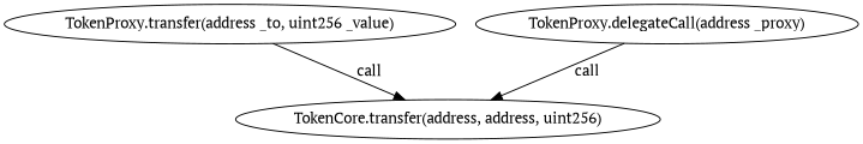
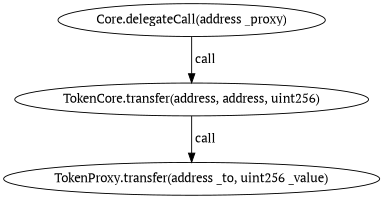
  digraph {
    fontname="PT Serif"
    node [fontname="PT Serif"]
    edge [fontname="PT Serif"]
    "TokenProxy.transfer(address _to, uint256 _value)" [height=0.5 width=5.6476]
    "TokenCore.transfer(address, address, uint256)" [height=0.5 width=5.2746]
-   "Core.delegateCall(address _proxy)" [height=0.5 width=4.0457 label="TokenProxy.delegateCall(address _proxy)"]
-   "TokenProxy.transfer(address _to, uint256 _value)" -> "TokenCore.transfer(address, address, uint256)" [label=" call"]
+   "Core.delegateCall(address _proxy)" [height=0.5 width=4.0457]
+   "TokenCore.transfer(address, address, uint256)" -> "TokenProxy.transfer(address _to, uint256 _value)" [label=" call"]
    "Core.delegateCall(address _proxy)" -> "TokenCore.transfer(address, address, uint256)" [label=" call"]
  }
